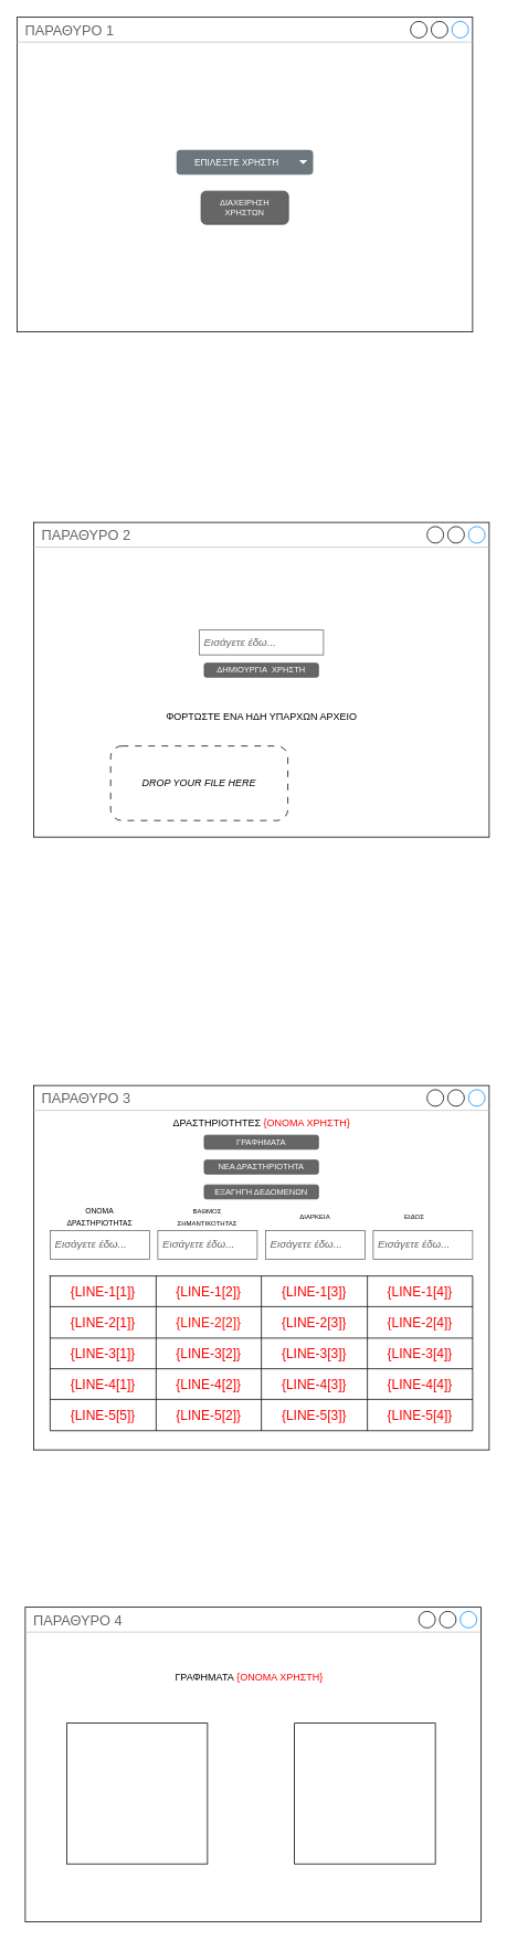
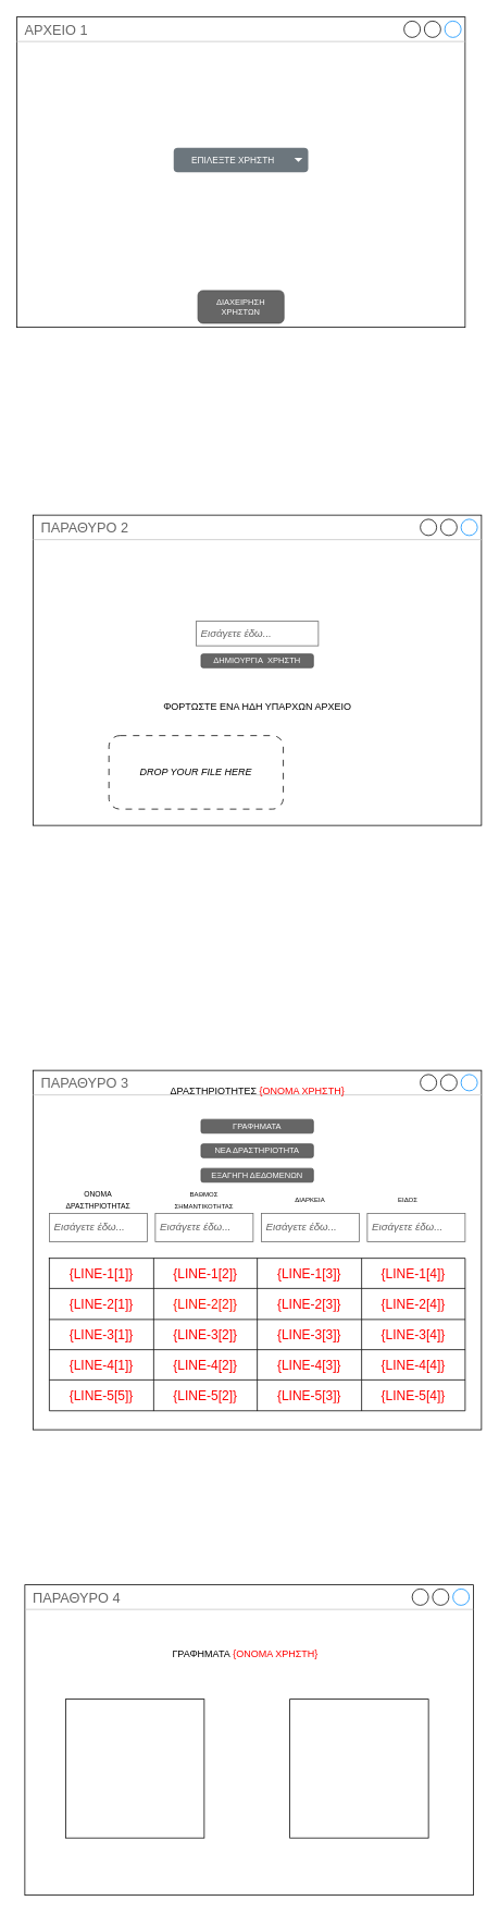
  <mxCell id="0" />
  <mxCell id="1" parent="0" />
- <mxCell id="2" value="ΠΑΡΑΘΥΡΟ 1" style="strokeWidth=1;shadow=0;dashed=0;align=center;html=1;shape=mxgraph.mockup.containers.window;align=left;verticalAlign=top;spacingLeft=8;strokeColor2=#008cff;strokeColor3=#c4c4c4;fontColor=#666666;mainText=;fontSize=17;labelBackgroundColor=none;whiteSpace=wrap;container=1;" vertex="1" parent="1"><mxGeometry x="20" y="20" width="550" height="380" as="geometry" /></mxCell>
+ <mxCell id="2" value="ΑΡΧΕΙΟ 1" style="strokeWidth=1;shadow=0;dashed=0;align=center;html=1;shape=mxgraph.mockup.containers.window;align=left;verticalAlign=top;spacingLeft=8;strokeColor2=#008cff;strokeColor3=#c4c4c4;fontColor=#666666;mainText=;fontSize=17;labelBackgroundColor=none;whiteSpace=wrap;container=1;" vertex="1" parent="1"><mxGeometry x="20" y="20" width="550" height="380" as="geometry" /></mxCell>
  <mxCell id="3" value="&lt;font style=&quot;font-size: 11px;&quot;&gt;ΕΠΙΛΕΞΤΕ ΧΡΗΣΤΗ&lt;/font&gt;" style="html=1;shadow=0;dashed=0;shape=mxgraph.bootstrap.rrect;rSize=5;strokeColor=none;strokeWidth=1;fillColor=#6C767D;fontColor=#ffffff;whiteSpace=wrap;align=center;verticalAlign=middle;fontStyle=0;fontSize=14;spacingRight=20;" vertex="1" parent="2"><mxGeometry x="192.5" y="160" width="165" height="30" as="geometry" /></mxCell>
  <mxCell id="4" value="" style="shape=triangle;direction=south;fillColor=#ffffff;strokeColor=none;perimeter=none;" vertex="1" parent="3"><mxGeometry x="1" y="0.5" width="10" height="5" relative="1" as="geometry"><mxPoint x="-17" y="-2.5" as="offset" /></mxGeometry></mxCell>
- <mxCell id="5" value="ΔΙΑΧΕΙΡΗΣΗ ΧΡΗΣΤΩΝ" style="rounded=1;html=1;shadow=0;dashed=0;whiteSpace=wrap;fontSize=10;fillColor=#666666;align=center;strokeColor=#4D4D4D;fontColor=#ffffff;" vertex="1" parent="2"><mxGeometry x="222.25" y="210" width="105.5" height="40" as="geometry" /></mxCell>
+ <mxCell id="5" value="ΔΙΑΧΕΙΡΗΣΗ ΧΡΗΣΤΩΝ" style="rounded=1;html=1;shadow=0;dashed=0;whiteSpace=wrap;fontSize=10;fillColor=#666666;align=center;strokeColor=#4D4D4D;fontColor=#ffffff;" vertex="1" parent="2"><mxGeometry x="222.25" y="335" width="105.5" height="40" as="geometry" /></mxCell>
  <mxCell id="6" value="ΠΑΡΑΘΥΡΟ 2" style="strokeWidth=1;shadow=0;dashed=0;align=center;html=1;shape=mxgraph.mockup.containers.window;align=left;verticalAlign=top;spacingLeft=8;strokeColor2=#008cff;strokeColor3=#c4c4c4;fontColor=#666666;mainText=;fontSize=17;labelBackgroundColor=none;whiteSpace=wrap;container=1;" vertex="1" parent="1"><mxGeometry x="40" y="630" width="550" height="380" as="geometry" /></mxCell>
  <mxCell id="7" value="ΔΗΜΙΟΥΡΓΙΑ&amp;nbsp; ΧΡΗΣΤΗ" style="rounded=1;html=1;shadow=0;dashed=0;whiteSpace=wrap;fontSize=10;fillColor=#666666;align=center;strokeColor=#4D4D4D;fontColor=#ffffff;" vertex="1" parent="6"><mxGeometry x="206.13" y="170" width="137.75" height="16.88" as="geometry" /></mxCell>
  <mxCell id="8" value="&lt;i&gt;&lt;font style=&quot;font-size: 13px;&quot;&gt;Εισάγετε έδω...&lt;/font&gt;&lt;/i&gt;" style="strokeWidth=1;shadow=0;dashed=0;align=center;html=1;shape=mxgraph.mockup.text.textBox;fontColor=#666666;align=left;fontSize=17;spacingLeft=4;spacingTop=-3;whiteSpace=wrap;strokeColor=#666666;mainText=" vertex="1" parent="6"><mxGeometry x="200" y="130" width="150" height="30" as="geometry" /></mxCell>
  <mxCell id="9" value="&lt;i&gt;DROP YOUR FILE HERE&lt;/i&gt;" style="rounded=1;whiteSpace=wrap;html=1;dashed=1;dashPattern=8 8;" vertex="1" parent="6"><mxGeometry x="93.07" y="270" width="213.87" height="90" as="geometry" /></mxCell>
  <mxCell id="10" value="ΦΟΡΤΩΣΤΕ ΕΝΑ ΗΔΗ ΥΠΑΡΧΩΝ ΑΡΧΕΙΟ" style="text;html=1;align=center;verticalAlign=middle;resizable=0;points=[];autosize=1;strokeColor=none;fillColor=none;" vertex="1" parent="6"><mxGeometry x="150" y="220" width="250" height="30" as="geometry" /></mxCell>
  <mxCell id="11" value="ΠΑΡΑΘΥΡΟ 3" style="strokeWidth=1;shadow=0;dashed=0;align=center;html=1;shape=mxgraph.mockup.containers.window;align=left;verticalAlign=top;spacingLeft=8;strokeColor2=#008cff;strokeColor3=#c4c4c4;fontColor=#666666;mainText=;fontSize=17;labelBackgroundColor=none;whiteSpace=wrap;container=1;" vertex="1" parent="1"><mxGeometry x="40" y="1310" width="550" height="440" as="geometry" /></mxCell>
  <mxCell id="12" value="&lt;i&gt;&lt;font style=&quot;font-size: 13px;&quot;&gt;Εισάγετε έδω...&lt;/font&gt;&lt;/i&gt;" style="strokeWidth=1;shadow=0;dashed=0;align=center;html=1;shape=mxgraph.mockup.text.textBox;fontColor=#666666;align=left;fontSize=17;spacingLeft=4;spacingTop=-3;whiteSpace=wrap;strokeColor=#666666;mainText=" vertex="1" parent="11"><mxGeometry x="20" y="174.997" width="120" height="34.737" as="geometry" /></mxCell>
- <mxCell id="13" value="ΔΡΑΣΤΗΡΙΟΤΗΤΕΣ&amp;nbsp;&lt;span style=&quot;color: rgb(255, 0, 0);&quot;&gt;{ΟΝΟΜΑ ΧΡΗΣΤΗ}&lt;/span&gt;" style="text;html=1;align=center;verticalAlign=middle;resizable=0;points=[];autosize=1;strokeColor=none;fillColor=none;" vertex="1" parent="11"><mxGeometry x="155" y="29.996" width="240" height="30" as="geometry" /></mxCell>
+ <mxCell id="13" value="ΔΡΑΣΤΗΡΙΟΤΗΤΕΣ&amp;nbsp;&lt;span style=&quot;color: rgb(255, 0, 0);&quot;&gt;{ΟΝΟΜΑ ΧΡΗΣΤΗ}&lt;/span&gt;" style="text;html=1;align=center;verticalAlign=middle;resizable=0;points=[];autosize=1;strokeColor=none;fillColor=none;" vertex="1" parent="11"><mxGeometry x="155" y="9.996" width="240" height="30" as="geometry" /></mxCell>
  <mxCell id="14" value="&lt;i&gt;&lt;font style=&quot;font-size: 13px;&quot;&gt;Εισάγετε έδω...&lt;/font&gt;&lt;/i&gt;" style="strokeWidth=1;shadow=0;dashed=0;align=center;html=1;shape=mxgraph.mockup.text.textBox;fontColor=#666666;align=left;fontSize=17;spacingLeft=4;spacingTop=-3;whiteSpace=wrap;strokeColor=#666666;mainText=" vertex="1" parent="11"><mxGeometry x="150" y="174.997" width="120" height="34.737" as="geometry" /></mxCell>
  <mxCell id="15" value="&lt;i&gt;&lt;font style=&quot;font-size: 13px;&quot;&gt;Εισάγετε έδω...&lt;/font&gt;&lt;/i&gt;" style="strokeWidth=1;shadow=0;dashed=0;align=center;html=1;shape=mxgraph.mockup.text.textBox;fontColor=#666666;align=left;fontSize=17;spacingLeft=4;spacingTop=-3;whiteSpace=wrap;strokeColor=#666666;mainText=" vertex="1" parent="11"><mxGeometry x="280" y="174.997" width="120" height="34.737" as="geometry" /></mxCell>
  <mxCell id="16" value="&lt;i&gt;&lt;font style=&quot;font-size: 13px;&quot;&gt;Εισάγετε έδω...&lt;/font&gt;&lt;/i&gt;" style="strokeWidth=1;shadow=0;dashed=0;align=center;html=1;shape=mxgraph.mockup.text.textBox;fontColor=#666666;align=left;fontSize=17;spacingLeft=4;spacingTop=-3;whiteSpace=wrap;strokeColor=#666666;mainText=" vertex="1" parent="11"><mxGeometry x="410" y="174.997" width="120" height="34.737" as="geometry" /></mxCell>
  <mxCell id="17" value="" style="shape=table;startSize=0;container=1;collapsible=0;childLayout=tableLayout;fontSize=16;fontColor=#ff0000;" vertex="1" parent="11"><mxGeometry x="20" y="230" width="510" height="186.84" as="geometry" /></mxCell>
  <mxCell id="18" value="" style="shape=tableRow;horizontal=0;startSize=0;swimlaneHead=0;swimlaneBody=0;strokeColor=inherit;top=0;left=0;bottom=0;right=0;collapsible=0;dropTarget=0;fillColor=none;points=[[0,0.5],[1,0.5]];portConstraint=eastwest;fontSize=16;" vertex="1" parent="17"><mxGeometry width="510" height="37" as="geometry" /></mxCell>
  <mxCell id="19" value="&lt;font color=&quot;#ff0000&quot;&gt;{LINE-1[1]}&lt;/font&gt;" style="shape=partialRectangle;html=1;whiteSpace=wrap;connectable=0;strokeColor=inherit;overflow=hidden;fillColor=none;top=0;left=0;bottom=0;right=0;pointerEvents=1;fontSize=16;" vertex="1" parent="18"><mxGeometry width="128" height="37" as="geometry"><mxRectangle width="128" height="37" as="alternateBounds" /></mxGeometry></mxCell>
  <mxCell id="20" value="&lt;font color=&quot;#ff0000&quot;&gt;{LINE-1[2]}&lt;/font&gt;" style="shape=partialRectangle;html=1;whiteSpace=wrap;connectable=0;strokeColor=inherit;overflow=hidden;fillColor=none;top=0;left=0;bottom=0;right=0;pointerEvents=1;fontSize=16;" vertex="1" parent="18"><mxGeometry x="128" width="127" height="37" as="geometry"><mxRectangle width="127" height="37" as="alternateBounds" /></mxGeometry></mxCell>
  <mxCell id="21" value="&lt;font color=&quot;#ff0000&quot;&gt;{LINE-1[3]}&lt;/font&gt;" style="shape=partialRectangle;html=1;whiteSpace=wrap;connectable=0;strokeColor=inherit;overflow=hidden;fillColor=none;top=0;left=0;bottom=0;right=0;pointerEvents=1;fontSize=16;" vertex="1" parent="18"><mxGeometry x="255" width="128" height="37" as="geometry"><mxRectangle width="128" height="37" as="alternateBounds" /></mxGeometry></mxCell>
  <mxCell id="22" value="&lt;font color=&quot;#ff0000&quot;&gt;{LINE-1[4]}&lt;/font&gt;" style="shape=partialRectangle;html=1;whiteSpace=wrap;connectable=0;strokeColor=inherit;overflow=hidden;fillColor=none;top=0;left=0;bottom=0;right=0;pointerEvents=1;fontSize=16;" vertex="1" parent="18"><mxGeometry x="383" width="127" height="37" as="geometry"><mxRectangle width="127" height="37" as="alternateBounds" /></mxGeometry></mxCell>
  <mxCell id="23" value="" style="shape=tableRow;horizontal=0;startSize=0;swimlaneHead=0;swimlaneBody=0;strokeColor=inherit;top=0;left=0;bottom=0;right=0;collapsible=0;dropTarget=0;fillColor=none;points=[[0,0.5],[1,0.5]];portConstraint=eastwest;fontSize=16;" vertex="1" parent="17"><mxGeometry y="37" width="510" height="38" as="geometry" /></mxCell>
  <mxCell id="24" value="&lt;font color=&quot;#ff0000&quot;&gt;{LINE-2[1]}&lt;/font&gt;" style="shape=partialRectangle;html=1;whiteSpace=wrap;connectable=0;strokeColor=inherit;overflow=hidden;fillColor=none;top=0;left=0;bottom=0;right=0;pointerEvents=1;fontSize=16;" vertex="1" parent="23"><mxGeometry width="128" height="38" as="geometry"><mxRectangle width="128" height="38" as="alternateBounds" /></mxGeometry></mxCell>
  <mxCell id="25" value="&lt;font color=&quot;#ff1100&quot;&gt;{LINE-2[2]}&lt;/font&gt;" style="shape=partialRectangle;html=1;whiteSpace=wrap;connectable=0;strokeColor=inherit;overflow=hidden;fillColor=none;top=0;left=0;bottom=0;right=0;pointerEvents=1;fontSize=16;" vertex="1" parent="23"><mxGeometry x="128" width="127" height="38" as="geometry"><mxRectangle width="127" height="38" as="alternateBounds" /></mxGeometry></mxCell>
  <mxCell id="26" value="&lt;font color=&quot;#ff0000&quot;&gt;{LINE-2[3]}&lt;/font&gt;" style="shape=partialRectangle;html=1;whiteSpace=wrap;connectable=0;strokeColor=inherit;overflow=hidden;fillColor=none;top=0;left=0;bottom=0;right=0;pointerEvents=1;fontSize=16;" vertex="1" parent="23"><mxGeometry x="255" width="128" height="38" as="geometry"><mxRectangle width="128" height="38" as="alternateBounds" /></mxGeometry></mxCell>
  <mxCell id="27" value="&lt;font color=&quot;#ff0000&quot;&gt;{LINE-2[4]}&lt;/font&gt;" style="shape=partialRectangle;html=1;whiteSpace=wrap;connectable=0;strokeColor=inherit;overflow=hidden;fillColor=none;top=0;left=0;bottom=0;right=0;pointerEvents=1;fontSize=16;" vertex="1" parent="23"><mxGeometry x="383" width="127" height="38" as="geometry"><mxRectangle width="127" height="38" as="alternateBounds" /></mxGeometry></mxCell>
  <mxCell id="28" value="" style="shape=tableRow;horizontal=0;startSize=0;swimlaneHead=0;swimlaneBody=0;strokeColor=inherit;top=0;left=0;bottom=0;right=0;collapsible=0;dropTarget=0;fillColor=none;points=[[0,0.5],[1,0.5]];portConstraint=eastwest;fontSize=16;" vertex="1" parent="17"><mxGeometry y="75" width="510" height="37" as="geometry" /></mxCell>
  <mxCell id="29" value="&lt;font color=&quot;#ff0000&quot;&gt;{LINE-3[1]}&lt;/font&gt;" style="shape=partialRectangle;html=1;whiteSpace=wrap;connectable=0;strokeColor=inherit;overflow=hidden;fillColor=none;top=0;left=0;bottom=0;right=0;pointerEvents=1;fontSize=16;" vertex="1" parent="28"><mxGeometry width="128" height="37" as="geometry"><mxRectangle width="128" height="37" as="alternateBounds" /></mxGeometry></mxCell>
  <mxCell id="30" value="&lt;font color=&quot;#ff0000&quot;&gt;{LINE-3[2]}&lt;/font&gt;" style="shape=partialRectangle;html=1;whiteSpace=wrap;connectable=0;strokeColor=inherit;overflow=hidden;fillColor=none;top=0;left=0;bottom=0;right=0;pointerEvents=1;fontSize=16;" vertex="1" parent="28"><mxGeometry x="128" width="127" height="37" as="geometry"><mxRectangle width="127" height="37" as="alternateBounds" /></mxGeometry></mxCell>
  <mxCell id="31" value="&lt;font color=&quot;#ff0000&quot;&gt;{LINE-3[3]}&lt;/font&gt;" style="shape=partialRectangle;html=1;whiteSpace=wrap;connectable=0;strokeColor=inherit;overflow=hidden;fillColor=none;top=0;left=0;bottom=0;right=0;pointerEvents=1;fontSize=16;" vertex="1" parent="28"><mxGeometry x="255" width="128" height="37" as="geometry"><mxRectangle width="128" height="37" as="alternateBounds" /></mxGeometry></mxCell>
  <mxCell id="32" value="&lt;font color=&quot;#ff0000&quot;&gt;{LINE-3[4]}&lt;/font&gt;" style="shape=partialRectangle;html=1;whiteSpace=wrap;connectable=0;strokeColor=inherit;overflow=hidden;fillColor=none;top=0;left=0;bottom=0;right=0;pointerEvents=1;fontSize=16;" vertex="1" parent="28"><mxGeometry x="383" width="127" height="37" as="geometry"><mxRectangle width="127" height="37" as="alternateBounds" /></mxGeometry></mxCell>
  <mxCell id="33" style="shape=tableRow;horizontal=0;startSize=0;swimlaneHead=0;swimlaneBody=0;strokeColor=inherit;top=0;left=0;bottom=0;right=0;collapsible=0;dropTarget=0;fillColor=none;points=[[0,0.5],[1,0.5]];portConstraint=eastwest;fontSize=16;" vertex="1" parent="17"><mxGeometry y="112" width="510" height="37" as="geometry" /></mxCell>
  <mxCell id="34" value="&lt;font color=&quot;#ff0000&quot;&gt;{LINE-4[1]}&lt;/font&gt;" style="shape=partialRectangle;html=1;whiteSpace=wrap;connectable=0;strokeColor=inherit;overflow=hidden;fillColor=none;top=0;left=0;bottom=0;right=0;pointerEvents=1;fontSize=16;" vertex="1" parent="33"><mxGeometry width="128" height="37" as="geometry"><mxRectangle width="128" height="37" as="alternateBounds" /></mxGeometry></mxCell>
  <mxCell id="35" value="&lt;font color=&quot;#ff0000&quot;&gt;{LINE-4[2]}&lt;/font&gt;" style="shape=partialRectangle;html=1;whiteSpace=wrap;connectable=0;strokeColor=inherit;overflow=hidden;fillColor=none;top=0;left=0;bottom=0;right=0;pointerEvents=1;fontSize=16;" vertex="1" parent="33"><mxGeometry x="128" width="127" height="37" as="geometry"><mxRectangle width="127" height="37" as="alternateBounds" /></mxGeometry></mxCell>
  <mxCell id="36" value="&lt;font color=&quot;#ff0000&quot;&gt;{LINE-4[3]}&lt;/font&gt;" style="shape=partialRectangle;html=1;whiteSpace=wrap;connectable=0;strokeColor=inherit;overflow=hidden;fillColor=none;top=0;left=0;bottom=0;right=0;pointerEvents=1;fontSize=16;" vertex="1" parent="33"><mxGeometry x="255" width="128" height="37" as="geometry"><mxRectangle width="128" height="37" as="alternateBounds" /></mxGeometry></mxCell>
  <mxCell id="37" value="&lt;font color=&quot;#ff0000&quot;&gt;{LINE-4[4]}&lt;/font&gt;" style="shape=partialRectangle;html=1;whiteSpace=wrap;connectable=0;strokeColor=inherit;overflow=hidden;fillColor=none;top=0;left=0;bottom=0;right=0;pointerEvents=1;fontSize=16;" vertex="1" parent="33"><mxGeometry x="383" width="127" height="37" as="geometry"><mxRectangle width="127" height="37" as="alternateBounds" /></mxGeometry></mxCell>
  <mxCell id="38" style="shape=tableRow;horizontal=0;startSize=0;swimlaneHead=0;swimlaneBody=0;strokeColor=inherit;top=0;left=0;bottom=0;right=0;collapsible=0;dropTarget=0;fillColor=none;points=[[0,0.5],[1,0.5]];portConstraint=eastwest;fontSize=16;" vertex="1" parent="17"><mxGeometry y="149" width="510" height="38" as="geometry" /></mxCell>
  <mxCell id="39" value="&lt;font color=&quot;#ff0000&quot;&gt;{LINE-5[5]}&lt;/font&gt;" style="shape=partialRectangle;html=1;whiteSpace=wrap;connectable=0;strokeColor=inherit;overflow=hidden;fillColor=none;top=0;left=0;bottom=0;right=0;pointerEvents=1;fontSize=16;" vertex="1" parent="38"><mxGeometry width="128" height="38" as="geometry"><mxRectangle width="128" height="38" as="alternateBounds" /></mxGeometry></mxCell>
  <mxCell id="40" value="&lt;font color=&quot;#ff0000&quot;&gt;{LINE-5[2]}&lt;/font&gt;" style="shape=partialRectangle;html=1;whiteSpace=wrap;connectable=0;strokeColor=inherit;overflow=hidden;fillColor=none;top=0;left=0;bottom=0;right=0;pointerEvents=1;fontSize=16;" vertex="1" parent="38"><mxGeometry x="128" width="127" height="38" as="geometry"><mxRectangle width="127" height="38" as="alternateBounds" /></mxGeometry></mxCell>
  <mxCell id="41" value="&lt;font color=&quot;#ff0000&quot;&gt;{LINE-5[3]}&lt;/font&gt;" style="shape=partialRectangle;html=1;whiteSpace=wrap;connectable=0;strokeColor=inherit;overflow=hidden;fillColor=none;top=0;left=0;bottom=0;right=0;pointerEvents=1;fontSize=16;" vertex="1" parent="38"><mxGeometry x="255" width="128" height="38" as="geometry"><mxRectangle width="128" height="38" as="alternateBounds" /></mxGeometry></mxCell>
  <mxCell id="42" value="&lt;font color=&quot;#ff0000&quot;&gt;{LINE-5[4]}&lt;/font&gt;" style="shape=partialRectangle;html=1;whiteSpace=wrap;connectable=0;strokeColor=inherit;overflow=hidden;fillColor=none;top=0;left=0;bottom=0;right=0;pointerEvents=1;fontSize=16;" vertex="1" parent="38"><mxGeometry x="383" width="127" height="38" as="geometry"><mxRectangle width="127" height="38" as="alternateBounds" /></mxGeometry></mxCell>
  <mxCell id="43" value="&lt;font style=&quot;font-size: 9px;&quot;&gt;ΟΝΟΜΑ ΔΡΑΣΤΗΡΙΟΤΗΤΑΣ&lt;/font&gt;" style="text;html=1;align=center;verticalAlign=middle;whiteSpace=wrap;rounded=0;" vertex="1" parent="11"><mxGeometry x="50" y="140.262" width="60" height="34.737" as="geometry" /></mxCell>
  <mxCell id="44" value="&lt;font style=&quot;font-size: 8px;&quot;&gt;ΒΑΘΜΟΣ ΣΗΜΑΝΤΙΚΟΤΗΤΑΣ&lt;/font&gt;" style="text;html=1;align=center;verticalAlign=middle;whiteSpace=wrap;rounded=0;" vertex="1" parent="11"><mxGeometry x="180" y="140.262" width="60" height="34.737" as="geometry" /></mxCell>
  <mxCell id="45" value="&lt;span style=&quot;font-size: 8px;&quot;&gt;ΔΙΑΡΚΕΙΑ&lt;/span&gt;" style="text;html=1;align=center;verticalAlign=middle;whiteSpace=wrap;rounded=0;" vertex="1" parent="11"><mxGeometry x="310" y="140.262" width="60" height="34.737" as="geometry" /></mxCell>
  <mxCell id="46" value="&lt;span style=&quot;font-size: 8px;&quot;&gt;ΕΙΔΟΣ&lt;/span&gt;" style="text;html=1;align=center;verticalAlign=middle;whiteSpace=wrap;rounded=0;" vertex="1" parent="11"><mxGeometry x="430" y="140.262" width="60" height="34.737" as="geometry" /></mxCell>
  <mxCell id="47" value="ΝΕΑ ΔΡΑΣΤΗΡΙΟΤΗΤΑ" style="rounded=1;html=1;shadow=0;dashed=0;whiteSpace=wrap;fontSize=10;fillColor=#666666;align=center;strokeColor=#4D4D4D;fontColor=#ffffff;" vertex="1" parent="11"><mxGeometry x="206.12" y="90" width="137.75" height="16.88" as="geometry" /></mxCell>
  <mxCell id="48" value="ΓΡΑΦΗΜΑΤΑ" style="rounded=1;html=1;shadow=0;dashed=0;whiteSpace=wrap;fontSize=10;fillColor=#666666;align=center;strokeColor=#4D4D4D;fontColor=#ffffff;" vertex="1" parent="11"><mxGeometry x="206.12" y="60" width="137.75" height="16.88" as="geometry" /></mxCell>
  <mxCell id="49" value="ΕΞΑΓΗΓΗ ΔΕΔΟΜΕΝΩΝ" style="rounded=1;html=1;shadow=0;dashed=0;whiteSpace=wrap;fontSize=10;fillColor=#666666;align=center;strokeColor=#4D4D4D;fontColor=#ffffff;" vertex="1" parent="11"><mxGeometry x="206.12" y="120" width="137.75" height="16.88" as="geometry" /></mxCell>
  <mxCell id="50" value="ΠΑΡΑΘΥΡΟ 4" style="strokeWidth=1;shadow=0;dashed=0;align=center;html=1;shape=mxgraph.mockup.containers.window;align=left;verticalAlign=top;spacingLeft=8;strokeColor2=#008cff;strokeColor3=#c4c4c4;fontColor=#666666;mainText=;fontSize=17;labelBackgroundColor=none;whiteSpace=wrap;container=1;" vertex="1" parent="1"><mxGeometry x="30" y="1940" width="550" height="380" as="geometry" /></mxCell>
  <mxCell id="51" value="ΓΡΑΦΗΜΑΤΑ&amp;nbsp;&lt;span style=&quot;color: rgb(255, 0, 0);&quot;&gt;{ΟΝΟΜΑ ΧΡΗΣΤΗ}&lt;/span&gt;" style="text;html=1;align=center;verticalAlign=middle;resizable=0;points=[];autosize=1;strokeColor=none;fillColor=none;" vertex="1" parent="50"><mxGeometry x="170" y="69.996" width="200" height="30" as="geometry" /></mxCell>
  <mxCell id="52" value="" style="whiteSpace=wrap;html=1;aspect=fixed;" vertex="1" parent="50"><mxGeometry x="50" y="140" width="170" height="170" as="geometry" /></mxCell>
  <mxCell id="53" value="" style="whiteSpace=wrap;html=1;aspect=fixed;" vertex="1" parent="50"><mxGeometry x="325" y="140" width="170" height="170" as="geometry" /></mxCell>
